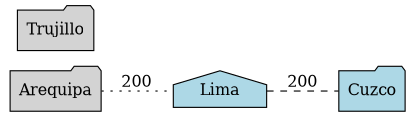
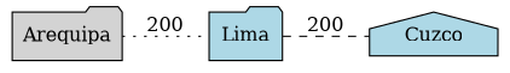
  strict graph {
    rankdir=LR
    node [fillcolor=lightblue shape=house style=filled]
-   Lima
+   Lima [shape=folder]
    Arequipa [fillcolor=lightgrey shape=folder]
-   Cuzco [shape=folder]
-   Trujillo [fillcolor=lightgrey shape=folder]
+   Cuzco
    Lima -- Cuzco [label=200 style=dashed]
    Arequipa -- Lima [label=200 style=dotted]
  }
